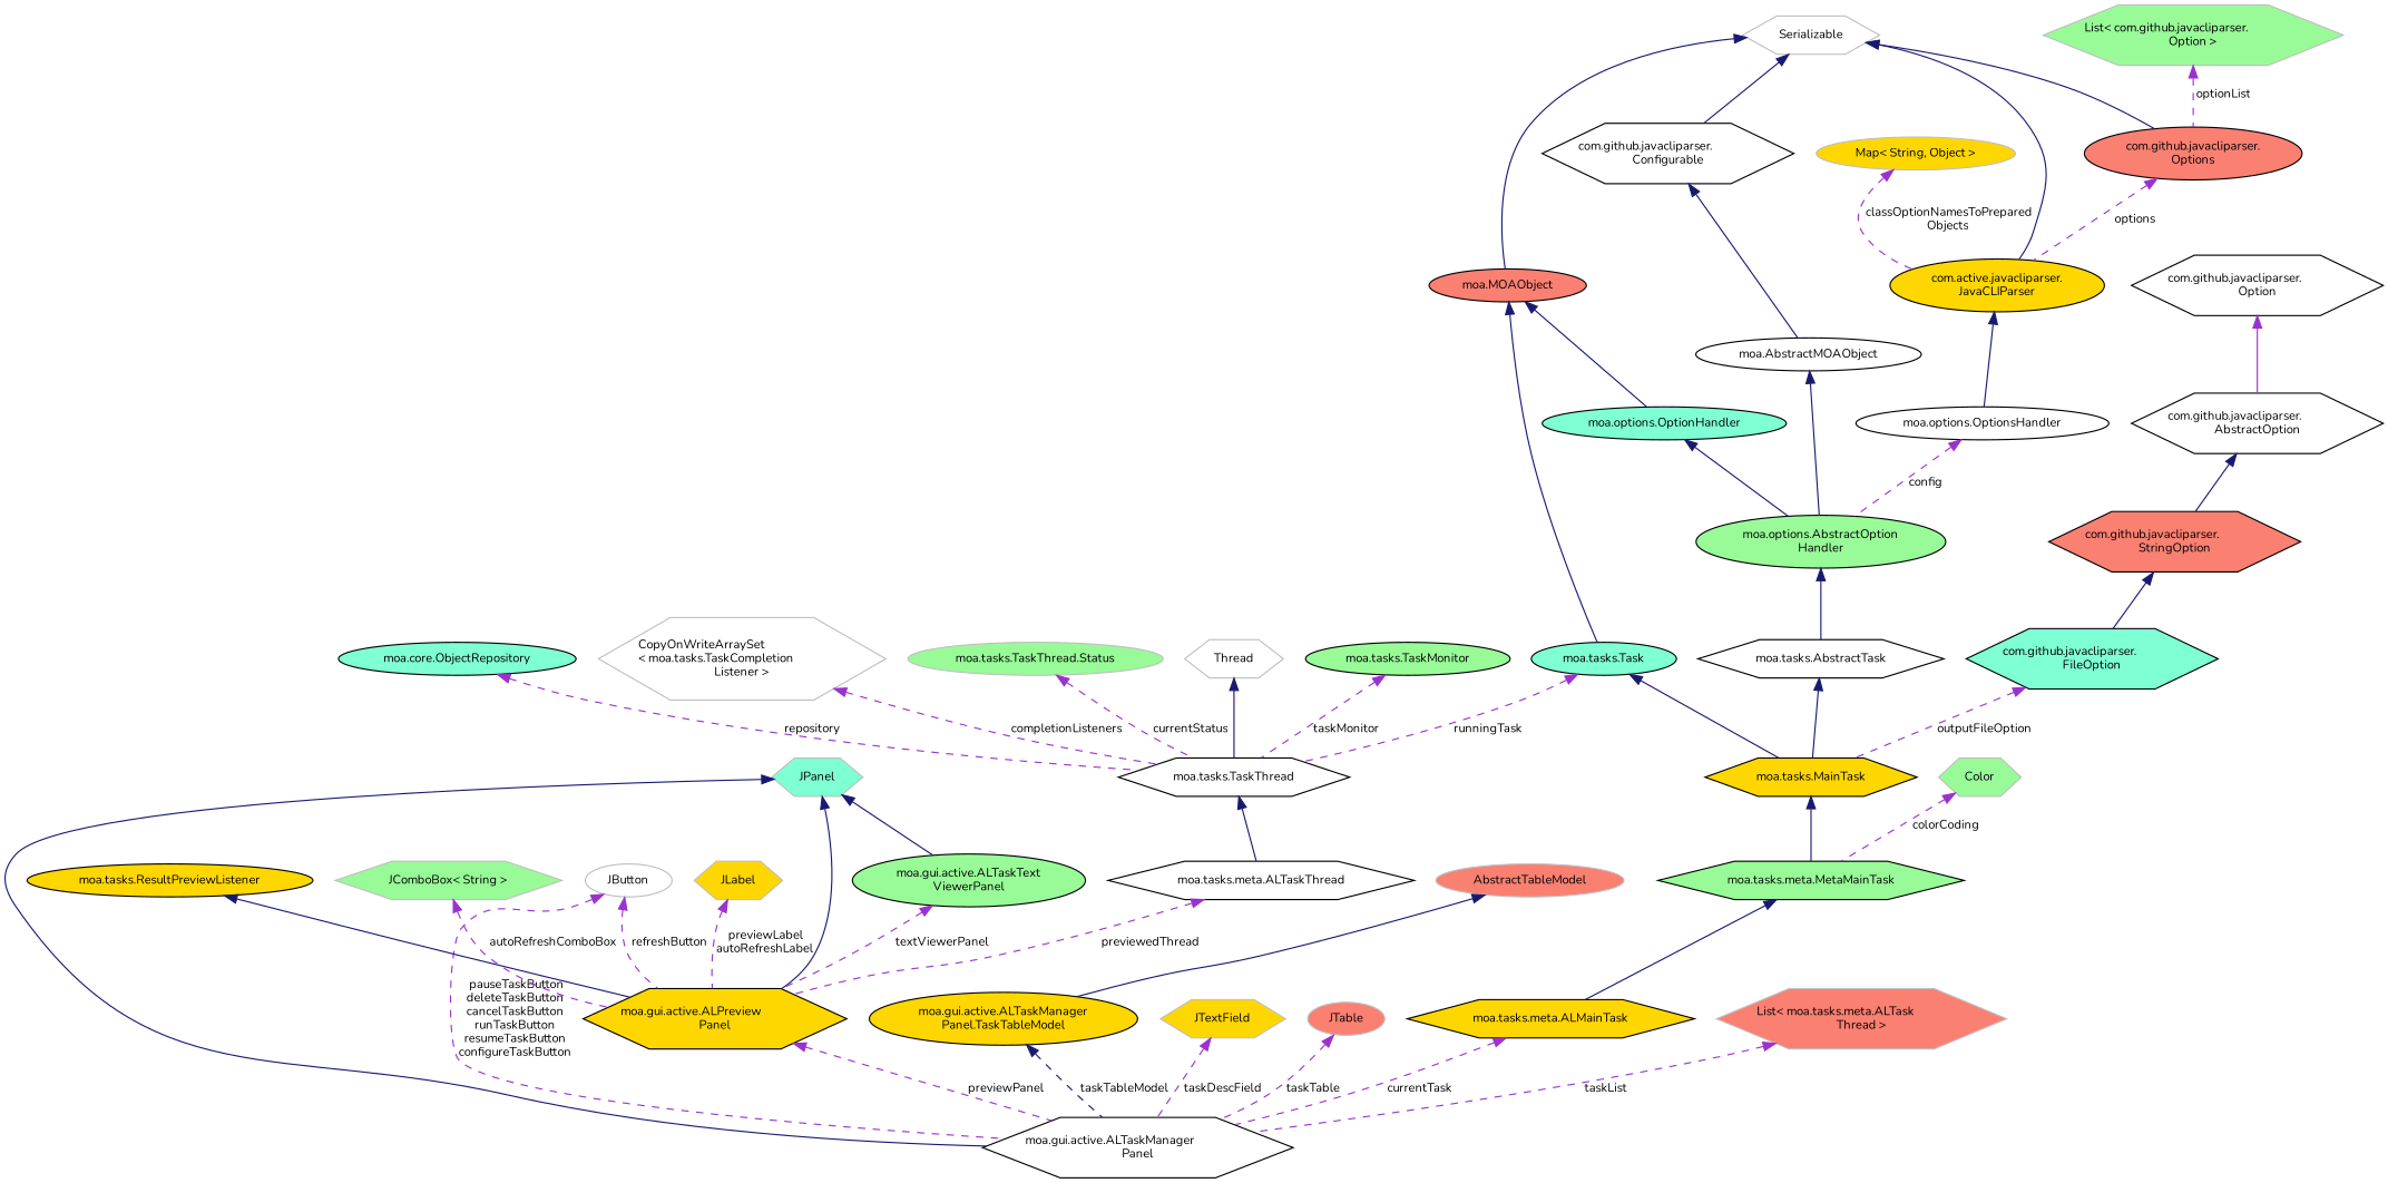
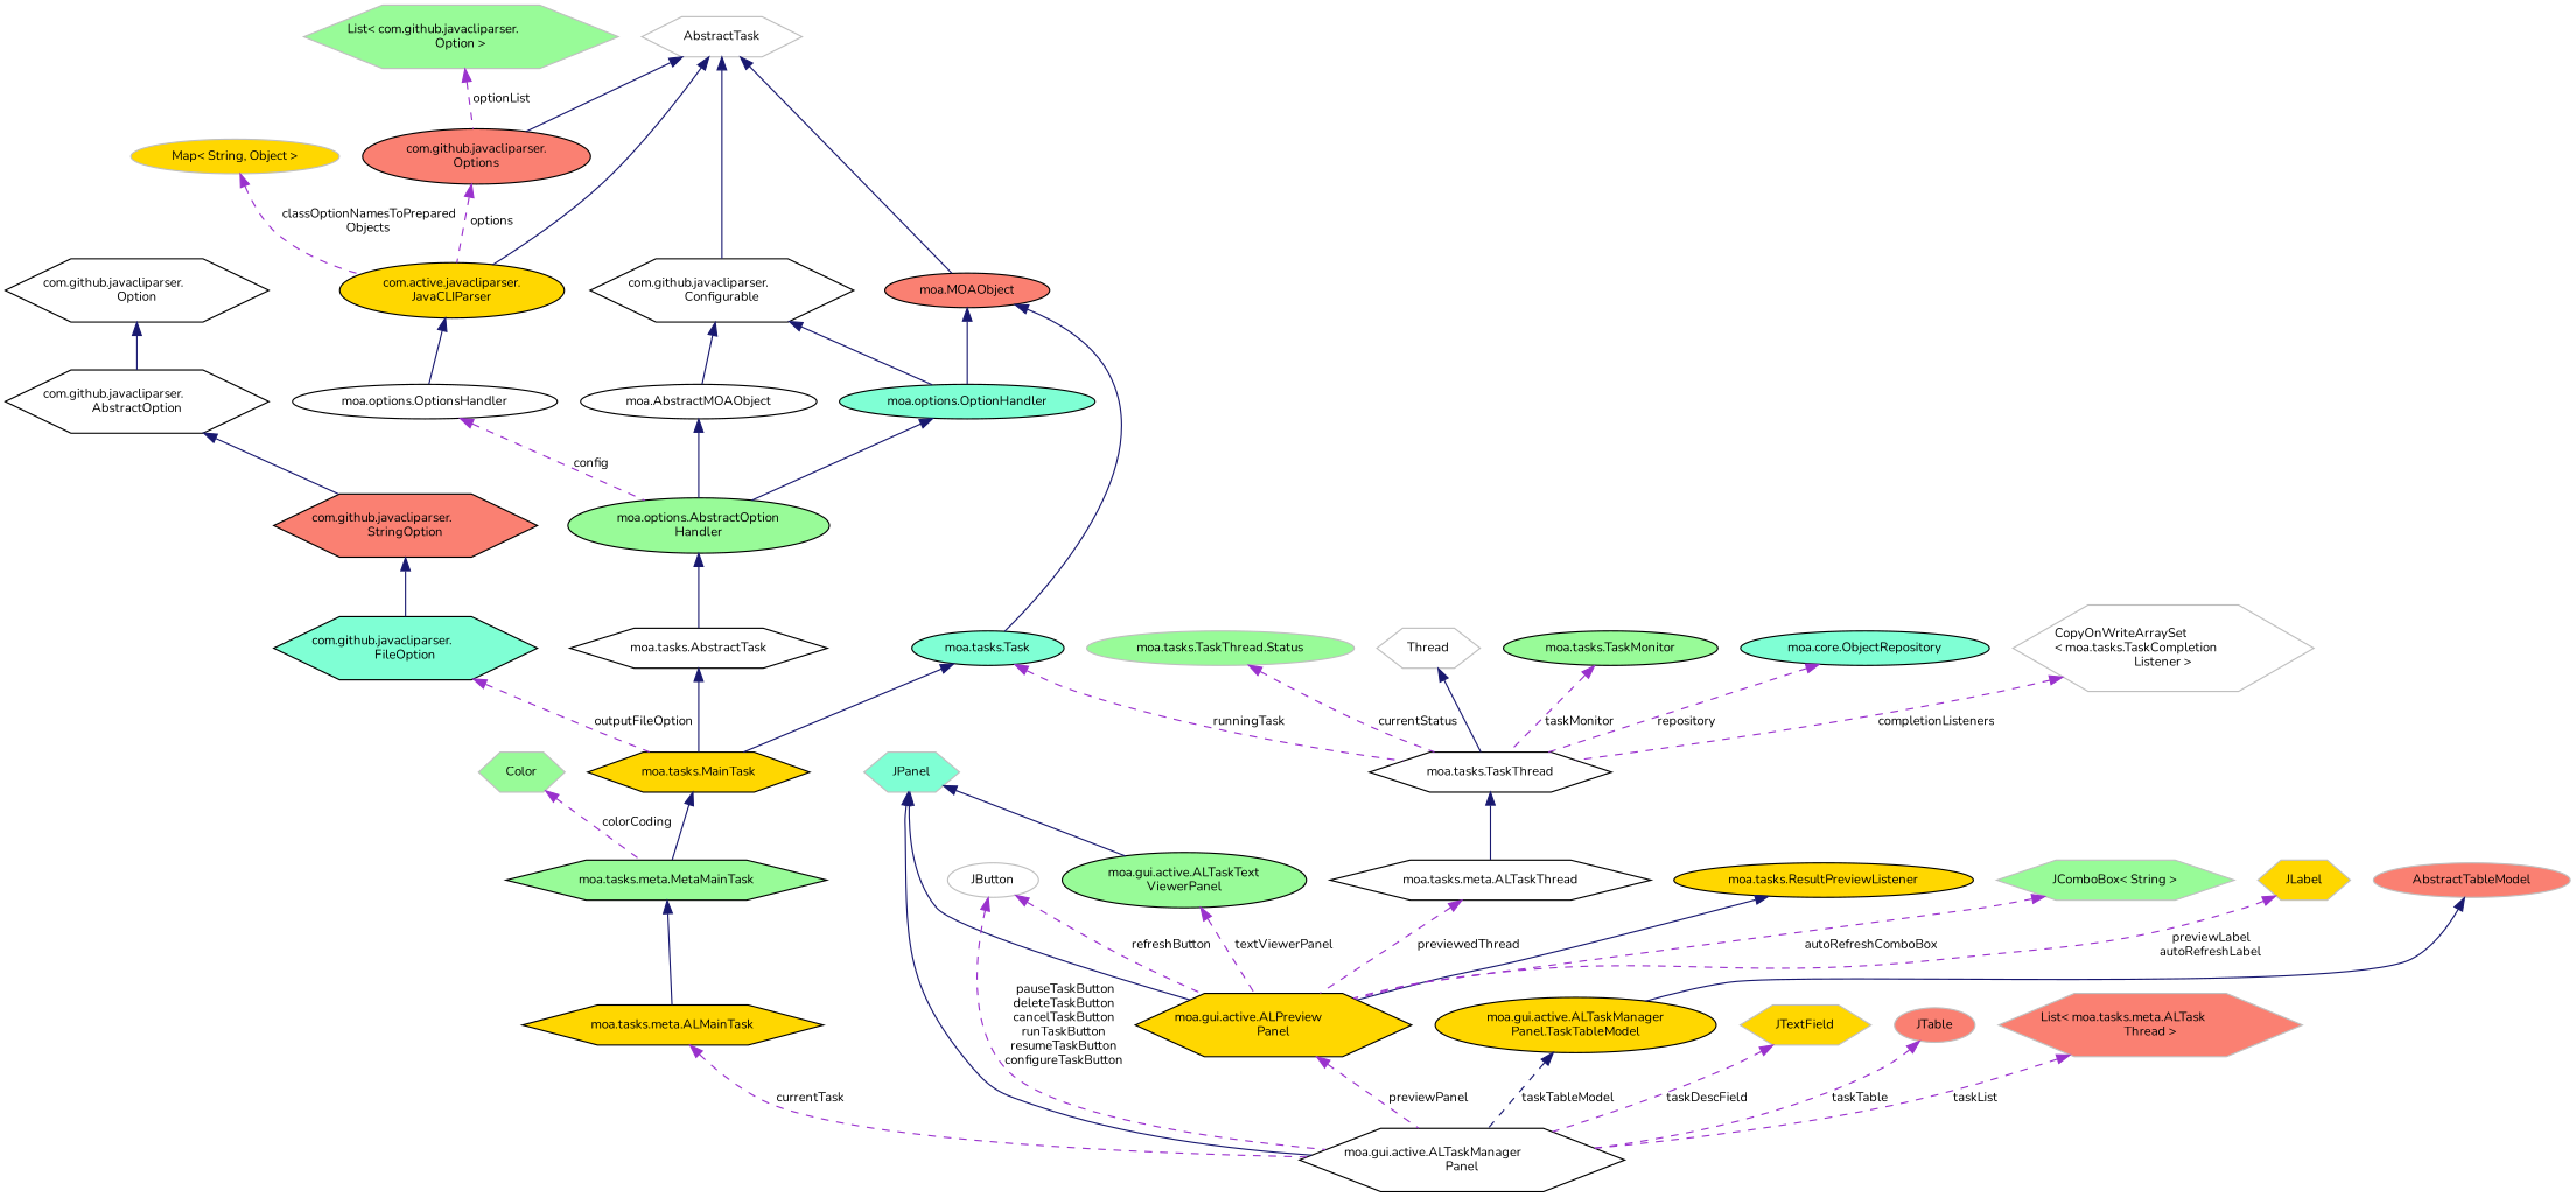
  digraph {
    fontname=Nunito
    rankdir=TB
    node [color=black fillcolor=white fontname=Nunito fontsize=10 shape=hexagon style=filled]
    edge [color=midnightblue dir=back fontname=Nunito fontsize=10 labelfontname=Helvetica labelfontsize=10 style=solid]
    n1 [fontcolor=black height=0.2 label="moa.gui.active.ALTaskManager\lPanel" width=0.4]
    n2 [color=grey75 fillcolor=aquamarine height=0.2 label=JPanel width=0.4]
    n3 [fillcolor=gold height=0.2 label="moa.gui.active.ALPreview\lPanel" width=0.4]
    n4 [fillcolor=palegreen height=0.2 label="moa.gui.active.ALTaskText\lViewerPanel" shape=ellipse width=0.4]
    n5 [fillcolor=gold height=0.2 label="moa.gui.active.ALTaskManager\lPanel.TaskTableModel" shape=ellipse width=0.4]
    n6 [color=grey75 fillcolor=salmon height=0.2 label=AbstractTableModel shape=ellipse width=0.4]
    n7 [color=grey75 height=0.2 label=JButton shape=ellipse width=0.4]
    n8 [color=grey75 fillcolor=gold height=0.2 label=JTextField width=0.4]
    n9 [color=grey75 fillcolor=salmon height=0.2 label=JTable shape=ellipse width=0.4]
    n10 [fillcolor=gold height=0.2 label="moa.tasks.meta.ALMainTask" width=0.4]
    n11 [fillcolor=palegreen height=0.2 label="moa.tasks.meta.MetaMainTask" width=0.4]
    n12 [fillcolor=gold height=0.2 label="moa.tasks.MainTask" width=0.4]
    n13 [height=0.2 label="moa.tasks.AbstractTask" width=0.4]
    n14 [fillcolor=palegreen height=0.2 label="moa.options.AbstractOption\lHandler" shape=ellipse width=0.4]
    n15 [height=0.2 label="moa.AbstractMOAObject" shape=ellipse width=0.4]
    n16 [fillcolor=salmon height=0.2 label="moa.MOAObject" shape=ellipse width=0.4]
    n17 [fillcolor=aquamarine height=0.2 label="moa.options.OptionHandler" shape=ellipse width=0.4]
    n18 [fillcolor=aquamarine height=0.2 label="moa.tasks.Task" shape=ellipse width=0.4]
    n19 [height=0.2 label="moa.tasks.TaskThread" width=0.4]
-   n20 [color=grey75 height=0.2 label=Serializable width=0.4]
+   n20 [color=grey75 height=0.2 label=AbstractTask width=0.4]
    n21 [height=0.2 label="com.github.javacliparser.\lConfigurable" width=0.4]
    n22 [fillcolor=gold height=0.2 label="com.active.javacliparser.\lJavaCLIParser" shape=ellipse width=0.4]
    n23 [fillcolor=salmon height=0.2 label="com.github.javacliparser.\lOptions" shape=ellipse width=0.4]
    n24 [height=0.2 label="moa.options.OptionsHandler" shape=ellipse width=0.4]
    n25 [height=0.2 label="com.github.javacliparser.\lOption" width=0.4]
    n26 [height=0.2 label="com.github.javacliparser.\lAbstractOption" width=0.4]
    n27 [color=grey75 fillcolor=palegreen height=0.2 label="List\< com.github.javacliparser.\lOption \>" width=0.4]
    n28 [color=grey75 fillcolor=gold height=0.2 label="Map\< String, Object \>" shape=ellipse width=0.4]
    n29 [height=0.2 label="moa.tasks.meta.ALTaskThread" width=0.4]
    n30 [fillcolor=aquamarine height=0.2 label="com.github.javacliparser.\lFileOption" width=0.4]
    n31 [fillcolor=salmon height=0.2 label="com.github.javacliparser.\lStringOption" width=0.4]
    n32 [color=grey75 fillcolor=palegreen height=0.2 label=Color width=0.4]
    n33 [fillcolor=gold height=0.2 label="moa.tasks.ResultPreviewListener" shape=ellipse width=0.4]
    n34 [color=grey75 height=0.2 label=Thread width=0.4]
    n35 [fillcolor=palegreen height=0.2 label="moa.tasks.TaskMonitor" shape=ellipse width=0.4]
    n36 [fillcolor=aquamarine height=0.2 label="moa.core.ObjectRepository" shape=ellipse width=0.4]
    n37 [color=grey75 height=0.2 label="CopyOnWriteArraySet\l\< moa.tasks.TaskCompletion\lListener \>" width=0.4]
    n38 [color=grey75 fillcolor=palegreen height=0.2 label="moa.tasks.TaskThread.Status" shape=ellipse width=0.4]
    n39 [color=grey75 fillcolor=palegreen height=0.2 label="JComboBox\< String \>" width=0.4]
    n40 [color=grey75 fillcolor=gold height=0.2 label=JLabel width=0.4]
    n41 [color=grey75 fillcolor=salmon height=0.2 label="List\< moa.tasks.meta.ALTask\lThread \>" width=0.4]
    n2 -> n1
    n2 -> n3
    n2 -> n4
    n3 -> n1 [color=darkorchid3 label=" previewPanel" style=dashed]
    n4 -> n3 [color=darkorchid3 label=" textViewerPanel" style=dashed]
    n5 -> n1 [label=" taskTableModel" style=dashed]
    n6 -> n5
    n7 -> n1 [color=darkorchid3 label=" pauseTaskButton\ndeleteTaskButton\ncancelTaskButton\nrunTaskButton\nresumeTaskButton\nconfigureTaskButton" style=dashed]
    n7 -> n3 [color=darkorchid3 label=" refreshButton" style=dashed]
    n8 -> n1 [color=darkorchid3 label=" taskDescField" style=dashed]
    n9 -> n1 [color=darkorchid3 label=" taskTable" style=dashed]
    n10 -> n1 [color=darkorchid3 label=" currentTask" style=dashed]
    n11 -> n10
    n12 -> n11
    n13 -> n12
    n14 -> n13
    n15 -> n14
    n16 -> n17
    n16 -> n18
    n17 -> n14
    n18 -> n12
    n18 -> n19 [color=darkorchid3 label=" runningTask" style=dashed]
    n19 -> n29
    n20 -> n16
    n20 -> n21
    n20 -> n22
    n20 -> n23
    n21 -> n15
+   n21 -> n17
    n22 -> n24
    n23 -> n22 [color=darkorchid3 label=" options" style=dashed]
    n24 -> n14 [color=darkorchid3 label=" config" style=dashed]
-   n25 -> n26 [color=darkorchid3]
+   n25 -> n26
    n26 -> n31
    n27 -> n23 [color=darkorchid3 label=" optionList" style=dashed]
    n28 -> n22 [color=darkorchid3 label=" classOptionNamesToPrepared\lObjects" style=dashed]
    n29 -> n3 [color=darkorchid3 label=" previewedThread" style=dashed]
    n30 -> n12 [color=darkorchid3 label=" outputFileOption" style=dashed]
    n31 -> n30
    n32 -> n11 [color=darkorchid3 label=" colorCoding" style=dashed]
    n33 -> n3
    n34 -> n19
    n35 -> n19 [color=darkorchid3 label=" taskMonitor" style=dashed]
    n36 -> n19 [color=darkorchid3 label=" repository" style=dashed]
    n37 -> n19 [color=darkorchid3 label=" completionListeners" style=dashed]
    n38 -> n19 [color=darkorchid3 label=" currentStatus" style=dashed]
    n39 -> n3 [color=darkorchid3 label=" autoRefreshComboBox" style=dashed]
    n40 -> n3 [color=darkorchid3 label=" previewLabel\nautoRefreshLabel" style=dashed]
    n41 -> n1 [color=darkorchid3 label=" taskList" style=dashed]
  }
